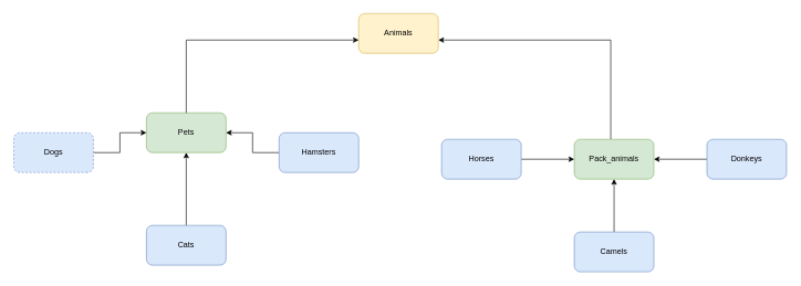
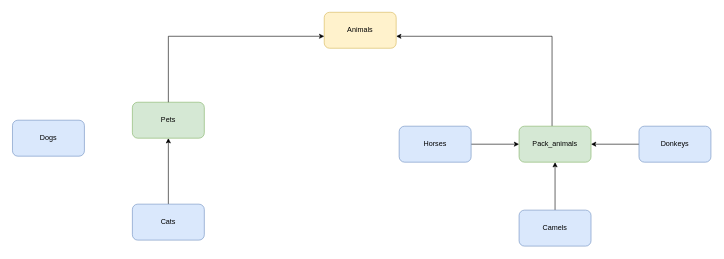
  <mxCell id="0" />
  <mxCell id="1" parent="0" />
  <mxCell id="2" value="" style="edgeStyle=orthogonalEdgeStyle;rounded=0;orthogonalLoop=1;jettySize=auto;html=1;" parent="1" source="7" target="3" edge="1"><mxGeometry relative="1" as="geometry"><Array as="points"><mxPoint x="920" y="60" /></Array></mxGeometry></mxCell>
  <mxCell id="3" value="Animals" style="rounded=1;whiteSpace=wrap;html=1;fillColor=#fff2cc;strokeColor=#d6b656;" parent="1" vertex="1"><mxGeometry x="540" y="20" width="120" height="60" as="geometry" /></mxCell>
  <mxCell id="4" value="" style="edgeStyle=orthogonalEdgeStyle;rounded=0;orthogonalLoop=1;jettySize=auto;html=1;" parent="1" source="10" target="7" edge="1"><mxGeometry relative="1" as="geometry" /></mxCell>
  <mxCell id="5" value="" style="edgeStyle=orthogonalEdgeStyle;rounded=0;orthogonalLoop=1;jettySize=auto;html=1;" parent="1" source="9" target="7" edge="1"><mxGeometry relative="1" as="geometry" /></mxCell>
  <mxCell id="6" value="" style="edgeStyle=orthogonalEdgeStyle;rounded=0;orthogonalLoop=1;jettySize=auto;html=1;" parent="1" source="8" target="7" edge="1"><mxGeometry relative="1" as="geometry" /></mxCell>
  <mxCell id="7" value="Pack_animals" style="rounded=1;whiteSpace=wrap;html=1;flipH=1;flipV=1;fillColor=#d5e8d4;strokeColor=#82b366;" parent="1" vertex="1"><mxGeometry x="865" y="210" width="120" height="60" as="geometry" /></mxCell>
  <mxCell id="8" value="Donkeys" style="rounded=1;whiteSpace=wrap;html=1;flipH=1;flipV=1;fillColor=#dae8fc;strokeColor=#6c8ebf;" parent="1" vertex="1"><mxGeometry x="1065" y="210" width="120" height="60" as="geometry" /></mxCell>
  <mxCell id="9" value="Camels" style="rounded=1;whiteSpace=wrap;html=1;fillColor=#dae8fc;strokeColor=#6c8ebf;" parent="1" vertex="1"><mxGeometry x="865" y="350" width="120" height="60" as="geometry" /></mxCell>
  <mxCell id="10" value="Horses" style="rounded=1;whiteSpace=wrap;html=1;flipH=1;flipV=1;fillColor=#dae8fc;strokeColor=#6c8ebf;" parent="1" vertex="1"><mxGeometry x="665" y="210" width="120" height="60" as="geometry" /></mxCell>
- <mxCell id="11" value="" style="edgeStyle=orthogonalEdgeStyle;rounded=0;orthogonalLoop=1;jettySize=auto;html=1;" parent="1" source="17" target="14" edge="1"><mxGeometry relative="1" as="geometry" /></mxCell>
  <mxCell id="12" value="" style="edgeStyle=orthogonalEdgeStyle;rounded=0;orthogonalLoop=1;jettySize=auto;html=1;" parent="1" source="16" target="14" edge="1"><mxGeometry relative="1" as="geometry" /></mxCell>
- <mxCell id="13" value="" style="edgeStyle=orthogonalEdgeStyle;rounded=0;orthogonalLoop=1;jettySize=auto;html=1;" parent="1" source="15" target="14" edge="1"><mxGeometry relative="1" as="geometry" /></mxCell>
  <mxCell id="14" value="Pets" style="rounded=1;whiteSpace=wrap;html=1;flipH=1;flipV=1;fillColor=#d5e8d4;strokeColor=#82b366;" parent="1" vertex="1"><mxGeometry x="220" y="170" width="120" height="60" as="geometry" /></mxCell>
- <mxCell id="15" value="Dogs" style="rounded=1;whiteSpace=wrap;html=1;flipH=1;flipV=1;fillColor=#dae8fc;strokeColor=#6c8ebf;dashed=1;" parent="1" vertex="1"><mxGeometry y="200" width="120" height="60" as="geometry" x="20" /></mxCell>
+ <mxCell id="15" value="Dogs" style="rounded=1;whiteSpace=wrap;html=1;flipH=1;flipV=1;fillColor=#dae8fc;strokeColor=#6c8ebf;" parent="1" vertex="1"><mxGeometry y="200" width="120" height="60" as="geometry" x="20" /></mxCell>
  <mxCell id="16" value="Cats" style="rounded=1;whiteSpace=wrap;html=1;flipH=1;flipV=1;fillColor=#dae8fc;strokeColor=#6c8ebf;" parent="1" vertex="1"><mxGeometry x="220" y="340" width="120" height="60" as="geometry" /></mxCell>
- <mxCell id="17" value="Hamsters" style="rounded=1;whiteSpace=wrap;html=1;flipH=1;flipV=1;fillColor=#dae8fc;strokeColor=#6c8ebf;" parent="1" vertex="1"><mxGeometry x="420" y="200" width="120" height="60" as="geometry" /></mxCell>
  <mxCell id="18" value="" style="edgeStyle=orthogonalEdgeStyle;rounded=0;orthogonalLoop=1;jettySize=auto;html=1;" parent="1" source="14" target="3" edge="1"><mxGeometry relative="1" as="geometry"><Array as="points"><mxPoint x="280" y="60" /></Array></mxGeometry></mxCell>
